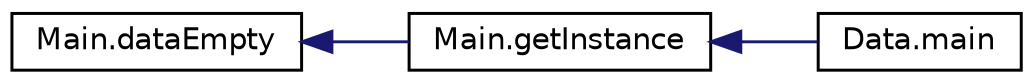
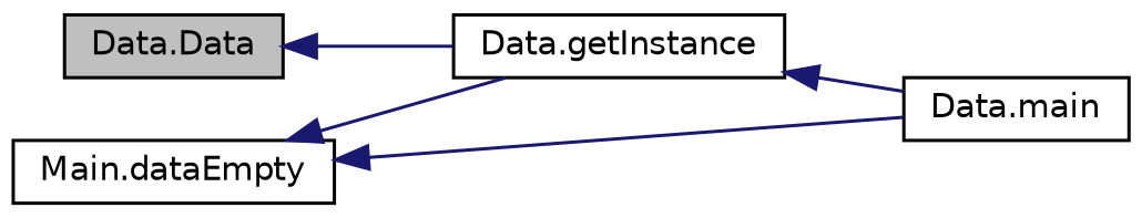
  digraph {
    rankdir=LR
    node [color=black fillcolor=white fontname=Helvetica fontsize=10 shape=record style=filled]
    edge [color=midnightblue dir=back fontname=Helvetica fontsize=10 labelfontname=Helvetica labelfontsize=10 style=solid]
-   n2 [height=0.2 label="Main.getInstance" width=0.4]
+   n1 [fillcolor=grey75 fontcolor=black height=0.2 label="Data.Data" width=0.4]
+   n2 [height=0.2 label="Data.getInstance" width=0.4]
    n3 [height=0.2 label="Data.main" width=0.4]
    n4 [height=0.2 label="Main.dataEmpty" width=0.4]
+   n1 -> n2
    n2 -> n3
    n4 -> n2
+   n4 -> n3
  }
